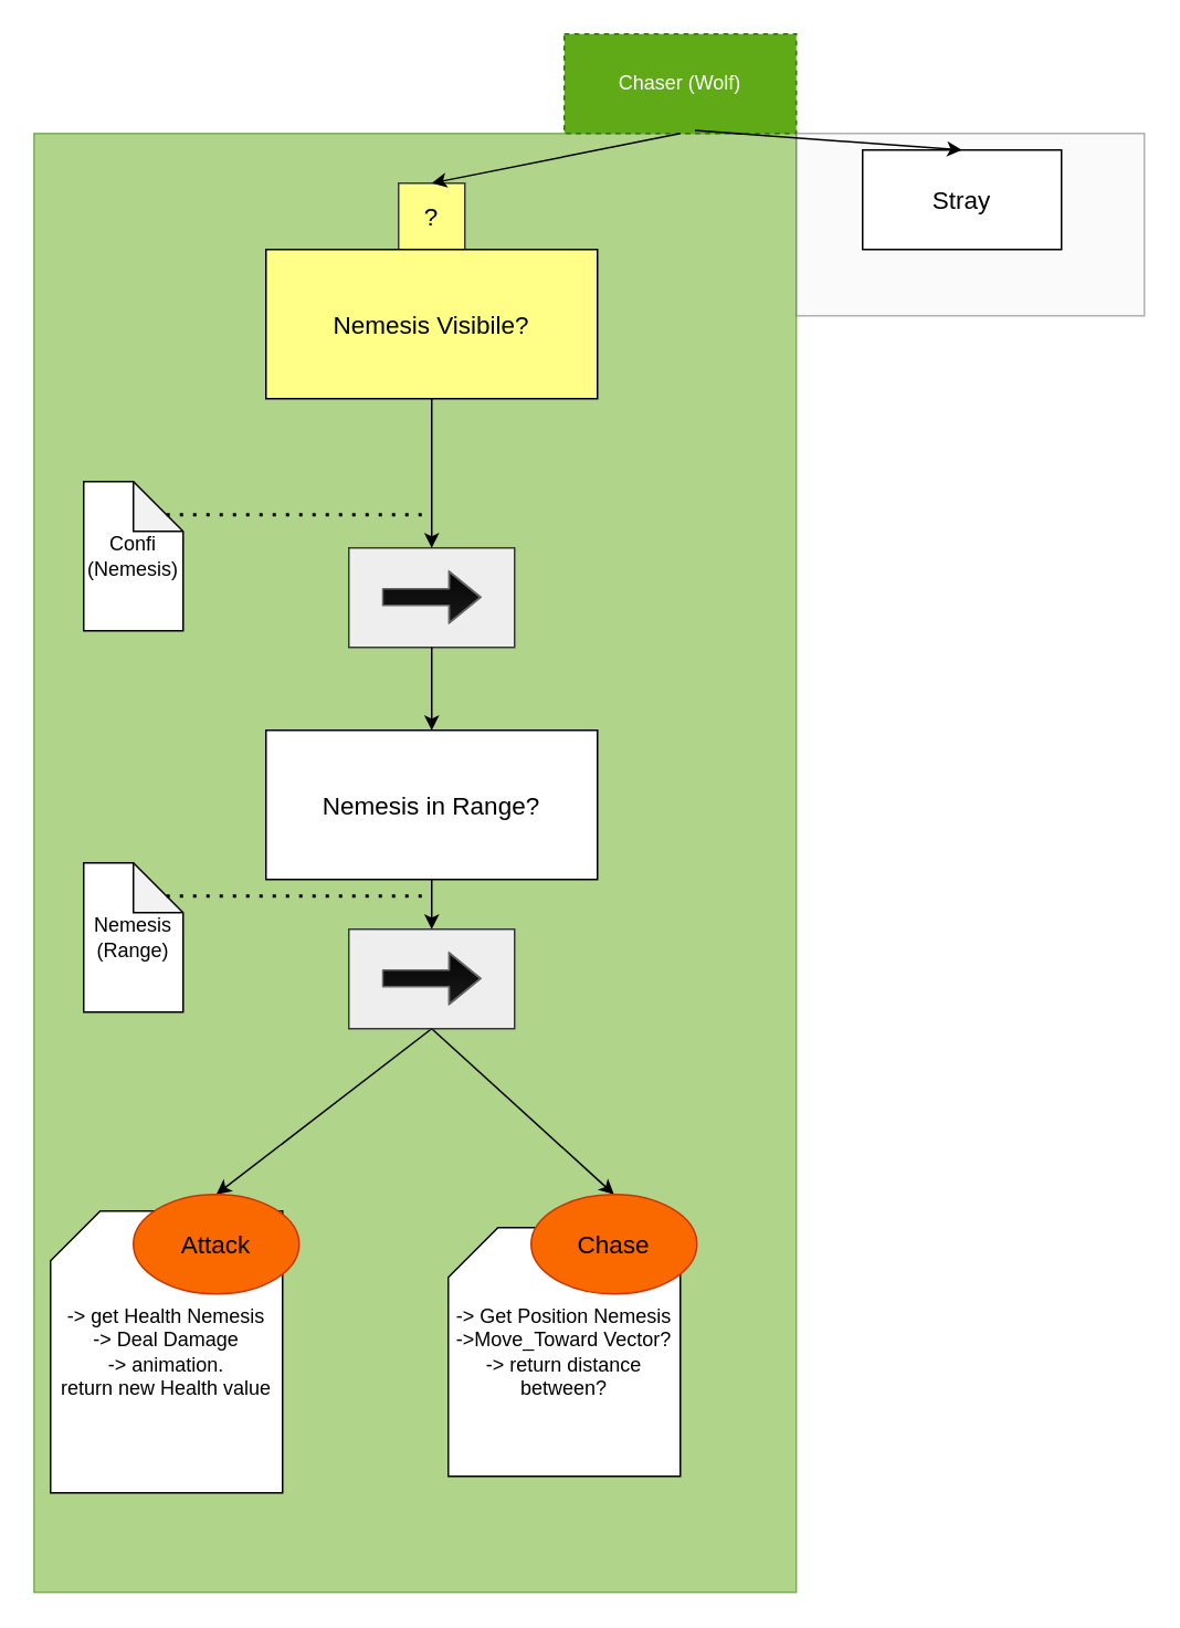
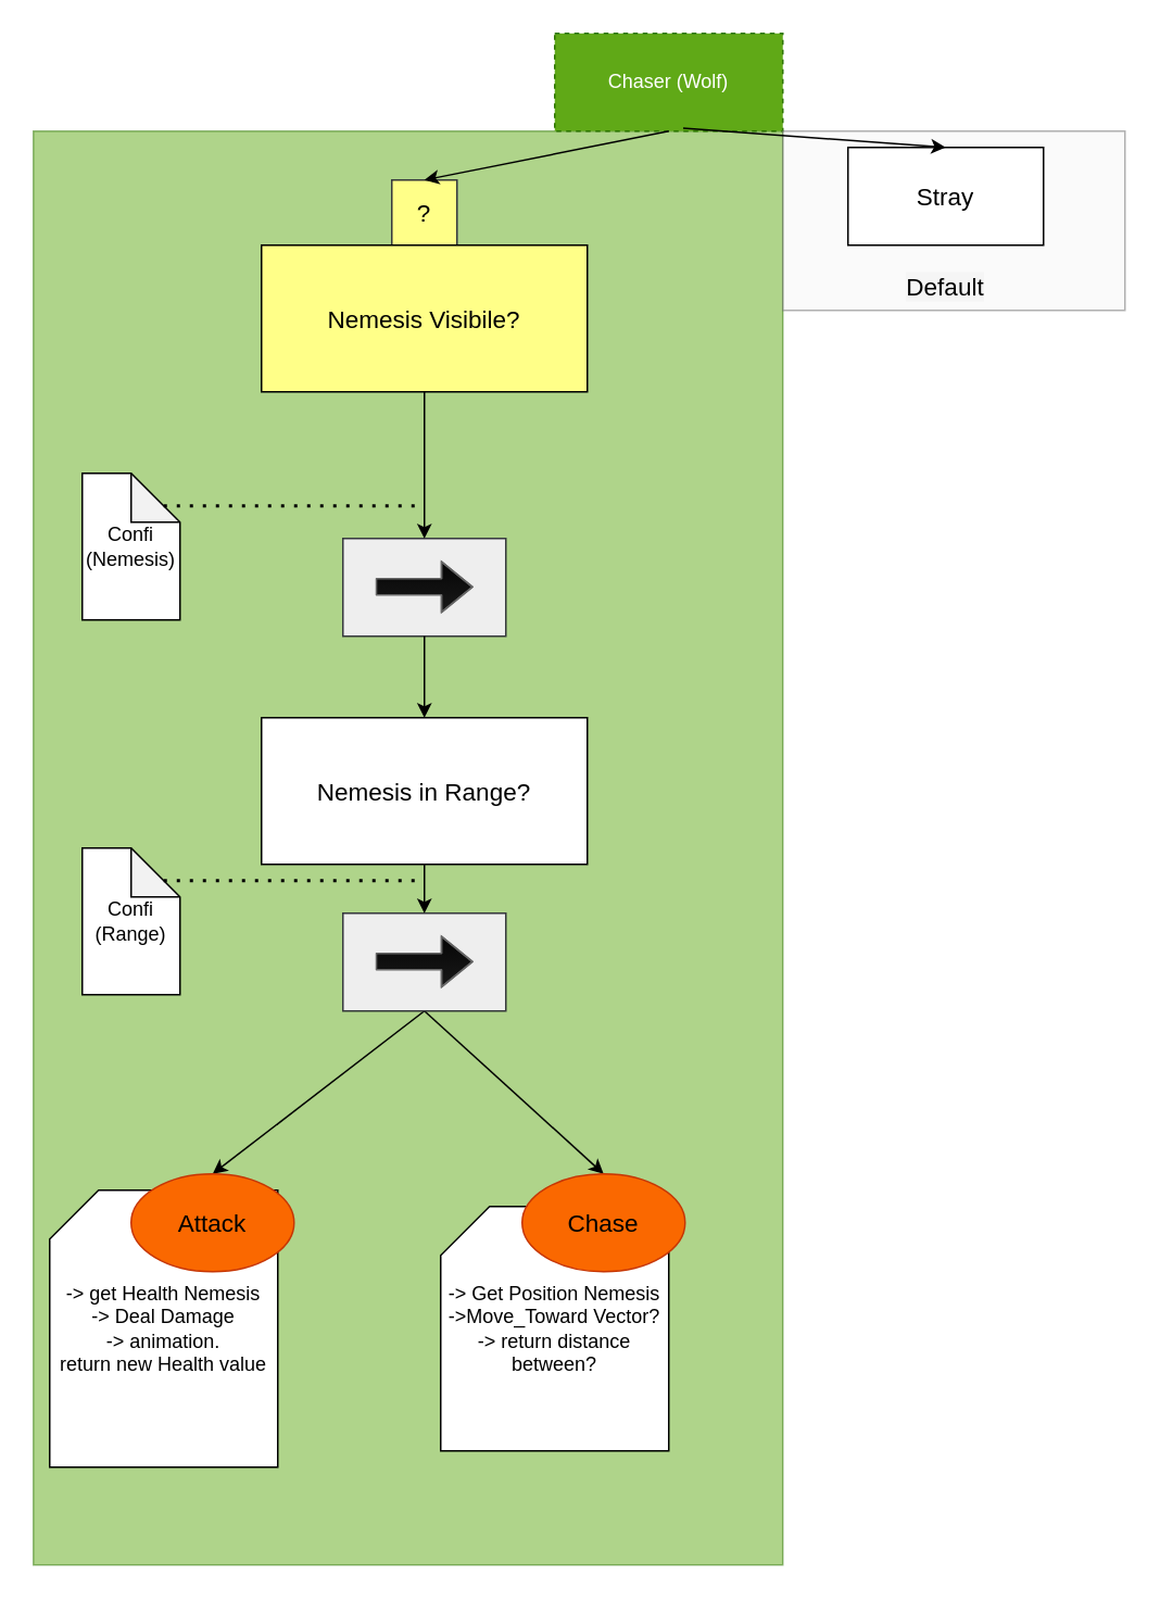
  <mxCell id="0" />
  <mxCell id="1" parent="0" />
  <mxCell id="2" value="" style="rounded=0;whiteSpace=wrap;html=1;labelBackgroundColor=#F5F5F5;fontSize=15;fontColor=#ffffff;fillColor=#60a917;strokeColor=#2D7600;opacity=50;" parent="1" vertex="1"><mxGeometry x="20" y="80" width="460" height="880" as="geometry" /></mxCell>
  <mxCell id="3" value="-&amp;gt; get Health Nemesis&lt;br&gt;-&amp;gt; Deal Damage&lt;br&gt;-&amp;gt; animation.&lt;br&gt;return new Health value" style="shape=card;whiteSpace=wrap;html=1;" parent="1" vertex="1"><mxGeometry x="30" y="730" width="140" height="170" as="geometry" /></mxCell>
  <mxCell id="4" value="-&amp;gt; Get Position Nemesis&lt;br&gt;-&amp;gt;Move_Toward Vector?&lt;br&gt;-&amp;gt; return distance between?" style="shape=card;whiteSpace=wrap;html=1;" parent="1" vertex="1"><mxGeometry x="270" y="740" width="140" height="150" as="geometry" /></mxCell>
  <mxCell id="5" value="" style="rounded=0;whiteSpace=wrap;html=1;fontSize=15;fillColor=#eeeeee;strokeColor=#36393d;" parent="1" vertex="1"><mxGeometry x="210" y="330" width="100" height="60" as="geometry" /></mxCell>
  <mxCell id="6" value="&lt;font style=&quot;font-size: 15px&quot; color=&quot;#000000&quot;&gt;?&lt;/font&gt;" style="rounded=0;whiteSpace=wrap;html=1;fillColor=#ffff88;strokeColor=#36393d;" parent="1" vertex="1"><mxGeometry x="240" y="110" width="40" height="40" as="geometry" /></mxCell>
  <mxCell id="7" value="&lt;span style=&quot;font-size: 15px&quot;&gt;Nemesis Visibile?&lt;/span&gt;" style="rounded=0;whiteSpace=wrap;html=1;fillColor=#ffff88;" parent="1" vertex="1"><mxGeometry x="160" y="150" width="200" height="90" as="geometry" /></mxCell>
  <mxCell id="8" value="Chaser (Wolf)" style="rounded=0;whiteSpace=wrap;html=1;fillColor=#60a917;fontColor=#ffffff;strokeColor=#2D7600;dashed=1;" parent="1" vertex="1"><mxGeometry x="340" y="20" width="140" height="60" as="geometry" /></mxCell>
  <mxCell id="9" value="" style="shape=flexArrow;endArrow=classic;html=1;fillColor=#050505;gradientColor=#191919;strokeColor=#666666;" parent="1" edge="1"><mxGeometry width="50" height="50" relative="1" as="geometry"><mxPoint x="230" y="359.71" as="sourcePoint" /><mxPoint x="290" y="359.71" as="targetPoint" /><Array as="points"><mxPoint x="250" y="359.71" /><mxPoint x="260" y="359.71" /></Array></mxGeometry></mxCell>
  <mxCell id="10" value="" style="edgeStyle=none;html=1;entryX=0.5;entryY=0;entryDx=0;entryDy=0;exitX=0.5;exitY=1;exitDx=0;exitDy=0;" parent="1" source="16" target="11" edge="1"><mxGeometry relative="1" as="geometry"><mxPoint x="240" y="630" as="sourcePoint" /><mxPoint x="380" y="418" as="targetPoint" /></mxGeometry></mxCell>
  <mxCell id="11" value="Attack" style="ellipse;whiteSpace=wrap;html=1;fontSize=15;fillColor=#fa6800;strokeColor=#C73500;fontColor=#000000;" parent="1" vertex="1"><mxGeometry x="80" y="720" width="100" height="60" as="geometry" /></mxCell>
  <mxCell id="12" value="" style="edgeStyle=none;html=1;entryX=0.5;entryY=0;entryDx=0;entryDy=0;exitX=0.5;exitY=1;exitDx=0;exitDy=0;" parent="1" source="8" target="6" edge="1"><mxGeometry relative="1" as="geometry"><mxPoint x="260" y="230" as="sourcePoint" /><mxPoint x="260" y="260" as="targetPoint" /></mxGeometry></mxCell>
  <mxCell id="13" value="&lt;span style=&quot;font-size: 15px&quot;&gt;Nemesis in Range?&lt;/span&gt;" style="rounded=0;whiteSpace=wrap;html=1;" parent="1" vertex="1"><mxGeometry x="160" y="440" width="200" height="90" as="geometry" /></mxCell>
  <mxCell id="14" value="" style="edgeStyle=none;html=1;entryX=0.5;entryY=0;entryDx=0;entryDy=0;exitX=0.5;exitY=1;exitDx=0;exitDy=0;" parent="1" source="16" target="15" edge="1"><mxGeometry relative="1" as="geometry"><mxPoint x="250" y="630" as="sourcePoint" /><mxPoint x="330" y="610" as="targetPoint" /></mxGeometry></mxCell>
  <mxCell id="15" value="Chase" style="ellipse;whiteSpace=wrap;html=1;fontSize=15;fillColor=#fa6800;strokeColor=#C73500;fontColor=#000000;" parent="1" vertex="1"><mxGeometry x="320" y="720" width="100" height="60" as="geometry" /></mxCell>
  <mxCell id="16" value="" style="rounded=0;whiteSpace=wrap;html=1;fontSize=15;fillColor=#eeeeee;strokeColor=#36393d;" parent="1" vertex="1"><mxGeometry x="210" y="560" width="100" height="60" as="geometry" /></mxCell>
  <mxCell id="17" value="" style="shape=flexArrow;endArrow=classic;html=1;fillColor=#050505;gradientColor=#191919;strokeColor=#666666;" parent="1" edge="1"><mxGeometry width="50" height="50" relative="1" as="geometry"><mxPoint x="230" y="589.71" as="sourcePoint" /><mxPoint x="290" y="589.71" as="targetPoint" /><Array as="points"><mxPoint x="250" y="589.71" /><mxPoint x="260" y="589.71" /></Array></mxGeometry></mxCell>
  <mxCell id="18" value="" style="edgeStyle=none;html=1;entryX=0.5;entryY=0;entryDx=0;entryDy=0;exitX=0.5;exitY=1;exitDx=0;exitDy=0;" parent="1" source="7" target="5" edge="1"><mxGeometry relative="1" as="geometry"><mxPoint x="430" y="150" as="sourcePoint" /><mxPoint x="270" y="160" as="targetPoint" /></mxGeometry></mxCell>
  <mxCell id="19" value="" style="edgeStyle=none;html=1;entryX=0.5;entryY=0;entryDx=0;entryDy=0;exitX=0.5;exitY=1;exitDx=0;exitDy=0;" parent="1" source="5" target="13" edge="1"><mxGeometry relative="1" as="geometry"><mxPoint x="270" y="290" as="sourcePoint" /><mxPoint x="270" y="340" as="targetPoint" /></mxGeometry></mxCell>
  <mxCell id="20" value="" style="edgeStyle=none;html=1;exitX=0.5;exitY=1;exitDx=0;exitDy=0;" parent="1" source="13" target="16" edge="1"><mxGeometry relative="1" as="geometry"><mxPoint x="270" y="400" as="sourcePoint" /><mxPoint x="270" y="450" as="targetPoint" /></mxGeometry></mxCell>
  <mxCell id="21" value="" style="rounded=0;whiteSpace=wrap;html=1;labelBackgroundColor=#F5F5F5;fontSize=15;fontColor=#333333;fillColor=#f5f5f5;strokeColor=#666666;opacity=50;" parent="1" vertex="1"><mxGeometry x="480" y="80" width="210" height="110" as="geometry" /></mxCell>
  <mxCell id="22" value="Stray" style="rounded=0;whiteSpace=wrap;html=1;fontSize=15;" parent="1" vertex="1"><mxGeometry x="520" y="90" width="120" height="60" as="geometry" /></mxCell>
+ <mxCell id="23" value="Default" style="text;html=1;strokeColor=none;fillColor=none;align=center;verticalAlign=middle;whiteSpace=wrap;rounded=0;labelBackgroundColor=#F5F5F5;fontSize=15;fontColor=#000000;opacity=50;" parent="1" vertex="1"><mxGeometry x="550" y="160" width="60" height="30" as="geometry" /></mxCell>
  <mxCell id="24" value="" style="edgeStyle=none;html=1;entryX=0.5;entryY=0;entryDx=0;entryDy=0;exitX=0.867;exitY=-0.002;exitDx=0;exitDy=0;exitPerimeter=0;" parent="1" source="2" target="22" edge="1"><mxGeometry relative="1" as="geometry"><mxPoint x="410" y="120" as="sourcePoint" /><mxPoint x="585" y="150" as="targetPoint" /></mxGeometry></mxCell>
  <mxCell id="25" value="Confi&lt;br&gt;(Nemesis)" style="shape=note;whiteSpace=wrap;html=1;backgroundOutline=1;darkOpacity=0.05;" parent="1" vertex="1"><mxGeometry x="50" y="290" width="60" height="90" as="geometry" /></mxCell>
  <mxCell id="26" value="" style="endArrow=none;dashed=1;html=1;dashPattern=1 3;strokeWidth=2;fontSize=15;" parent="1" edge="1"><mxGeometry width="50" height="50" relative="1" as="geometry"><mxPoint x="100" y="310" as="sourcePoint" /><mxPoint x="260" y="310" as="targetPoint" /></mxGeometry></mxCell>
- <mxCell id="27" value="Nemesis&lt;br&gt;(Range)" style="shape=note;whiteSpace=wrap;html=1;backgroundOutline=1;darkOpacity=0.05;" parent="1" vertex="1"><mxGeometry x="50" y="520" width="60" height="90" as="geometry" /></mxCell>
+ <mxCell id="27" value="Confi&lt;br&gt;(Range)" style="shape=note;whiteSpace=wrap;html=1;backgroundOutline=1;darkOpacity=0.05;" parent="1" vertex="1"><mxGeometry x="50" y="520" width="60" height="90" as="geometry" /></mxCell>
  <mxCell id="28" value="" style="endArrow=none;dashed=1;html=1;dashPattern=1 3;strokeWidth=2;fontSize=15;" parent="1" edge="1"><mxGeometry width="50" height="50" relative="1" as="geometry"><mxPoint x="100" y="540" as="sourcePoint" /><mxPoint x="260" y="540" as="targetPoint" /></mxGeometry></mxCell>
